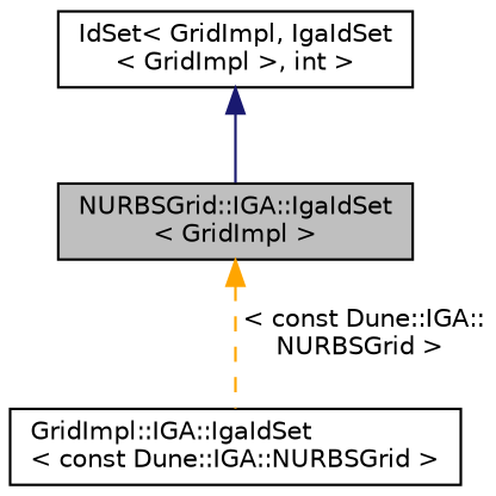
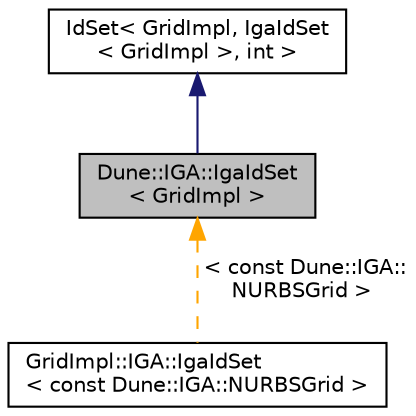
  digraph {
    node [color=black fillcolor=white fontname=Helvetica fontsize=10 shape=record style=filled]
    edge [dir=back fontname=Helvetica fontsize=10 labelfontname=Helvetica labelfontsize=10]
-   n1 [fillcolor=grey75 fontcolor=black height=0.2 label="NURBSGrid::IGA::IgaIdSet\l\< GridImpl \>" width=0.4]
+   n1 [fillcolor=grey75 fontcolor=black height=0.2 label="Dune::IGA::IgaIdSet\l\< GridImpl \>" width=0.4]
    n2 [height=0.2 label="GridImpl::IGA::IgaIdSet\l\< const Dune::IGA::NURBSGrid \>" width=0.4]
    n3 [height=0.2 label="IdSet\< GridImpl, IgaIdSet\l\< GridImpl \>, int \>" width=0.4]
    n1 -> n2 [color=orange label=" \< const Dune::IGA::\lNURBSGrid \>" style=dashed]
    n3 -> n1 [color=midnightblue style=solid]
  }
